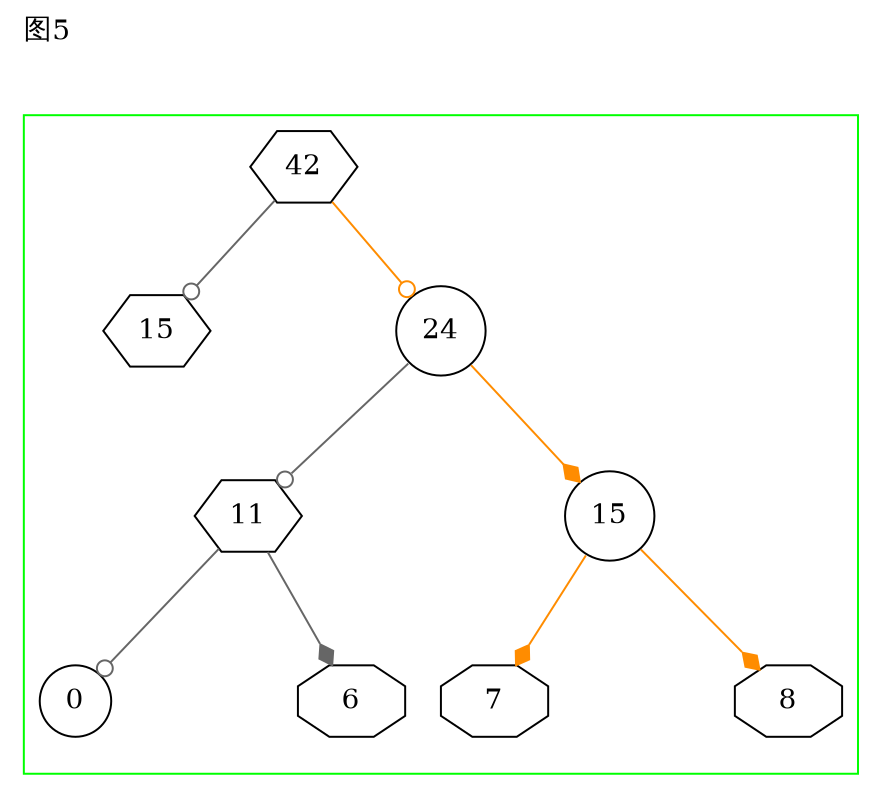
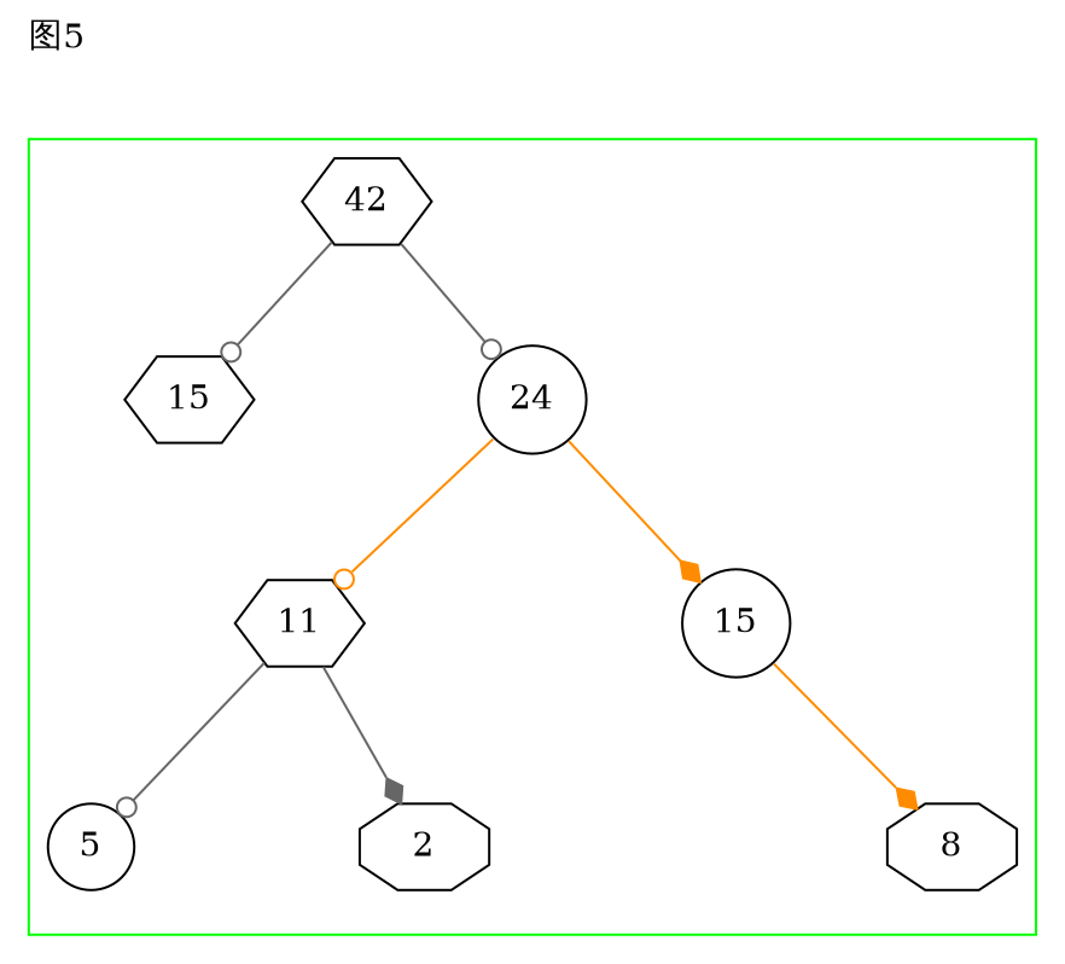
  digraph {
    fontname="DejaVu Serif"
    label="图5"
    labeljust=l
    labelloc=t
    node [fontname="DejaVu Serif" shape=circle]
    edge [color=gray40 fontname="DejaVu Serif"]
    n32 [label=42 shape=hexagon]
    n33 [label=15 shape=hexagon]
    n34 [style=invis]
    n35 [label=24]
    n36 [label=11 shape=hexagon]
    n40 [style=invis]
    n41 [label=15]
-   n37 [label=0]
+   n37 [label=5]
    n38 [style=invis]
-   n39 [label=6 shape=octagon]
-   n42 [label=7 shape=octagon]
+   n39 [label=2 shape=octagon]
    n43 [style=invis]
    n44 [label=8 shape=octagon]
    subgraph cluster_1 {
      label=""
      pencolor=green
      n32
      n33
      n34
      n35
      n36
      n40
      n41
      n37
      n38
      n39
-     n42
      n43
      n44
    }
    n32 -> n33 [arrowhead=odot]
    n32 -> n34 [style=invis color=""]
-   n32 -> n35 [arrowhead=odot color=darkorange]
-   n35 -> n36 [arrowhead=odot]
+   n32 -> n35 [arrowhead=odot]
+   n35 -> n36 [arrowhead=odot color=darkorange]
    n35 -> n40 [style=invis color=""]
    n35 -> n41 [arrowhead=diamond color=darkorange]
    n36 -> n37 [arrowhead=odot]
    n36 -> n38 [style=invis color=""]
    n36 -> n39 [arrowhead=diamond]
-   n41 -> n42 [arrowhead=diamond color=darkorange]
    n41 -> n43 [style=invis color=""]
    n41 -> n44 [arrowhead=diamond color=darkorange]
  }
